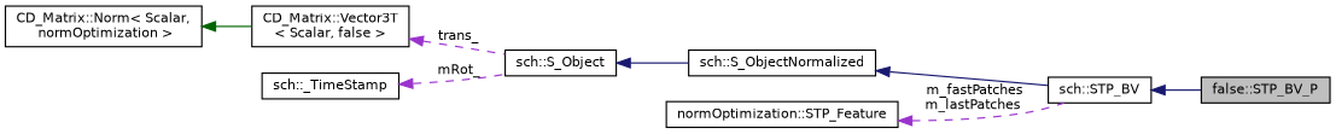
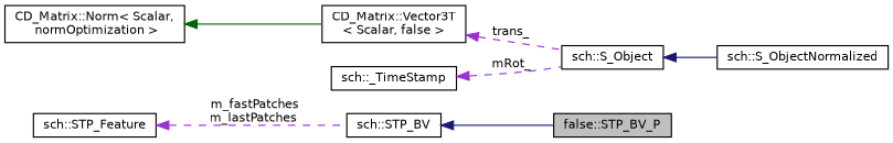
  digraph {
    rankdir=LR
    node [color=black fillcolor=white fontname=Helvetica fontsize=10 shape=record style=filled]
    edge [color=midnightblue dir=back fontname=Helvetica fontsize=10 labelfontname=Helvetica labelfontsize=10 style=solid]
    n1 [fillcolor=grey75 fontcolor=black height=0.2 label="false::STP_BV_P" width=0.4]
    n2 [height=0.2 label="sch::STP_BV" width=0.4]
    n3 [height=0.2 label="sch::S_ObjectNormalized" width=0.4]
    n4 [height=0.2 label="sch::S_Object" width=0.4]
    n5 [height=0.2 label="CD_Matrix::Vector3T\l\< Scalar, false \>" width=0.4]
    n6 [height=0.2 label="CD_Matrix::Norm\< Scalar,\l normOptimization \>" width=0.4]
    n7 [height=0.2 label="sch::_TimeStamp" width=0.4]
-   n8 [height=0.2 label="normOptimization::STP_Feature" width=0.4]
+   n8 [height=0.2 label="sch::STP_Feature" width=0.4]
    n2 -> n1
-   n3 -> n2
    n4 -> n3
    n5 -> n4 [color=darkorchid3 label=" trans_" style=dashed]
    n6 -> n5 [color=darkgreen]
    n7 -> n4 [color=darkorchid3 label=" mRot_" style=dashed]
    n8 -> n2 [color=darkorchid3 label=" m_fastPatches\nm_lastPatches" style=dashed]
  }
